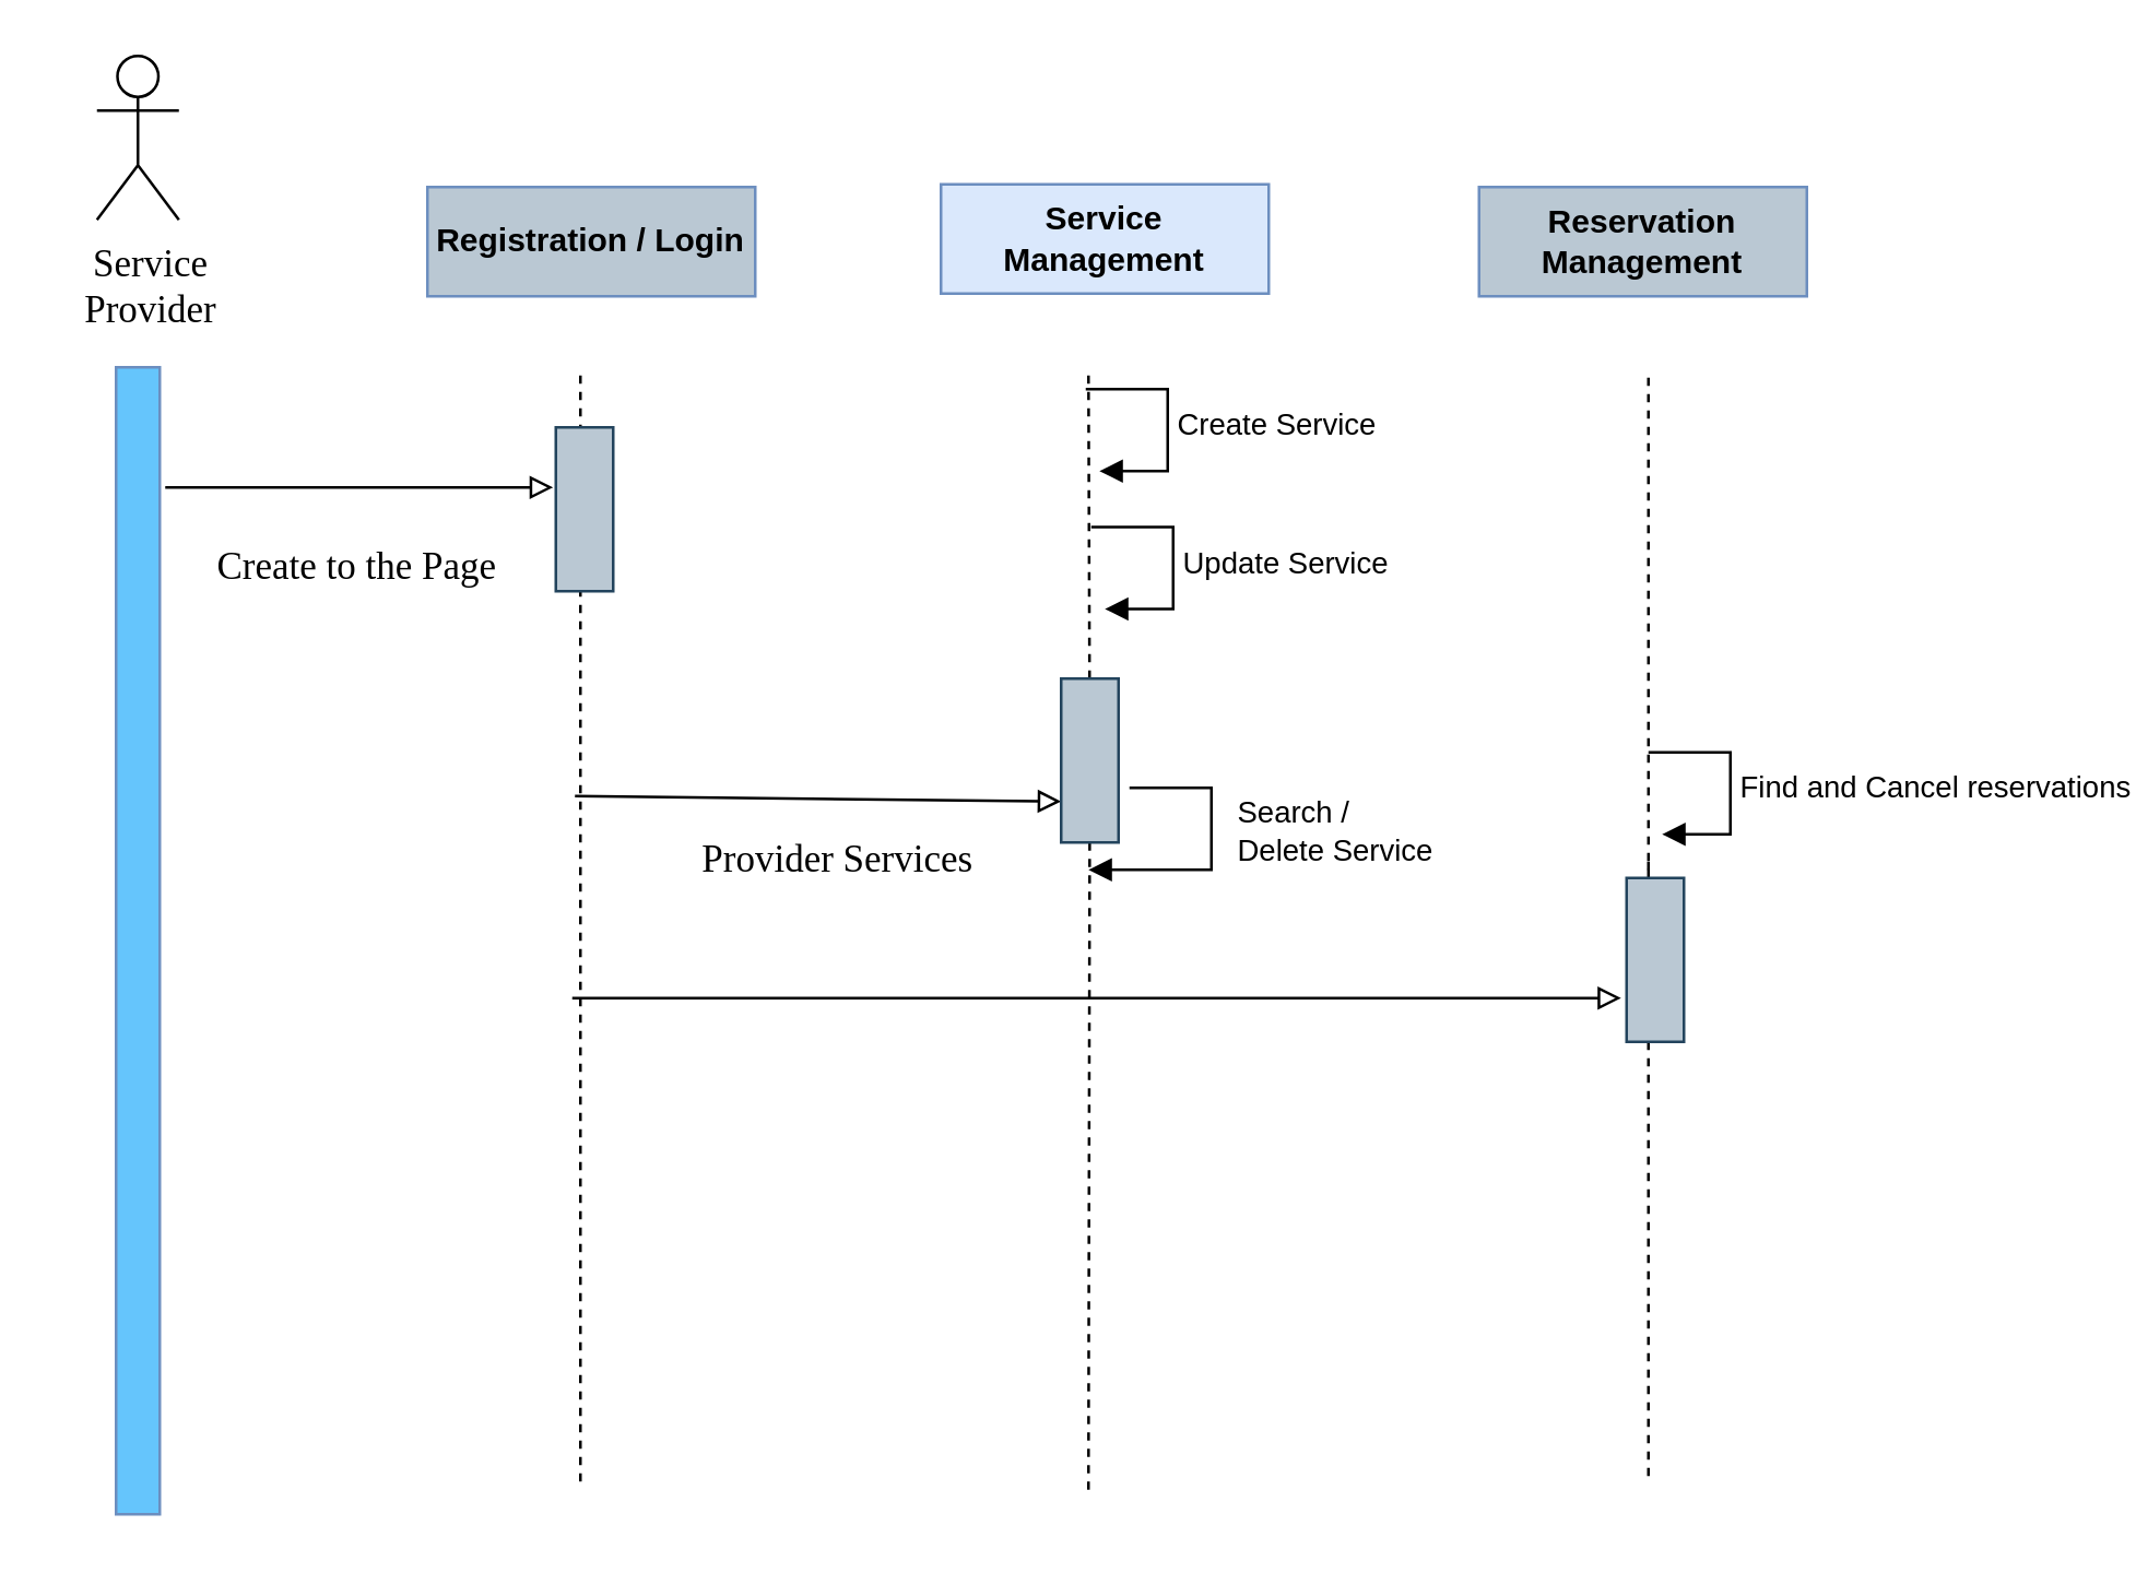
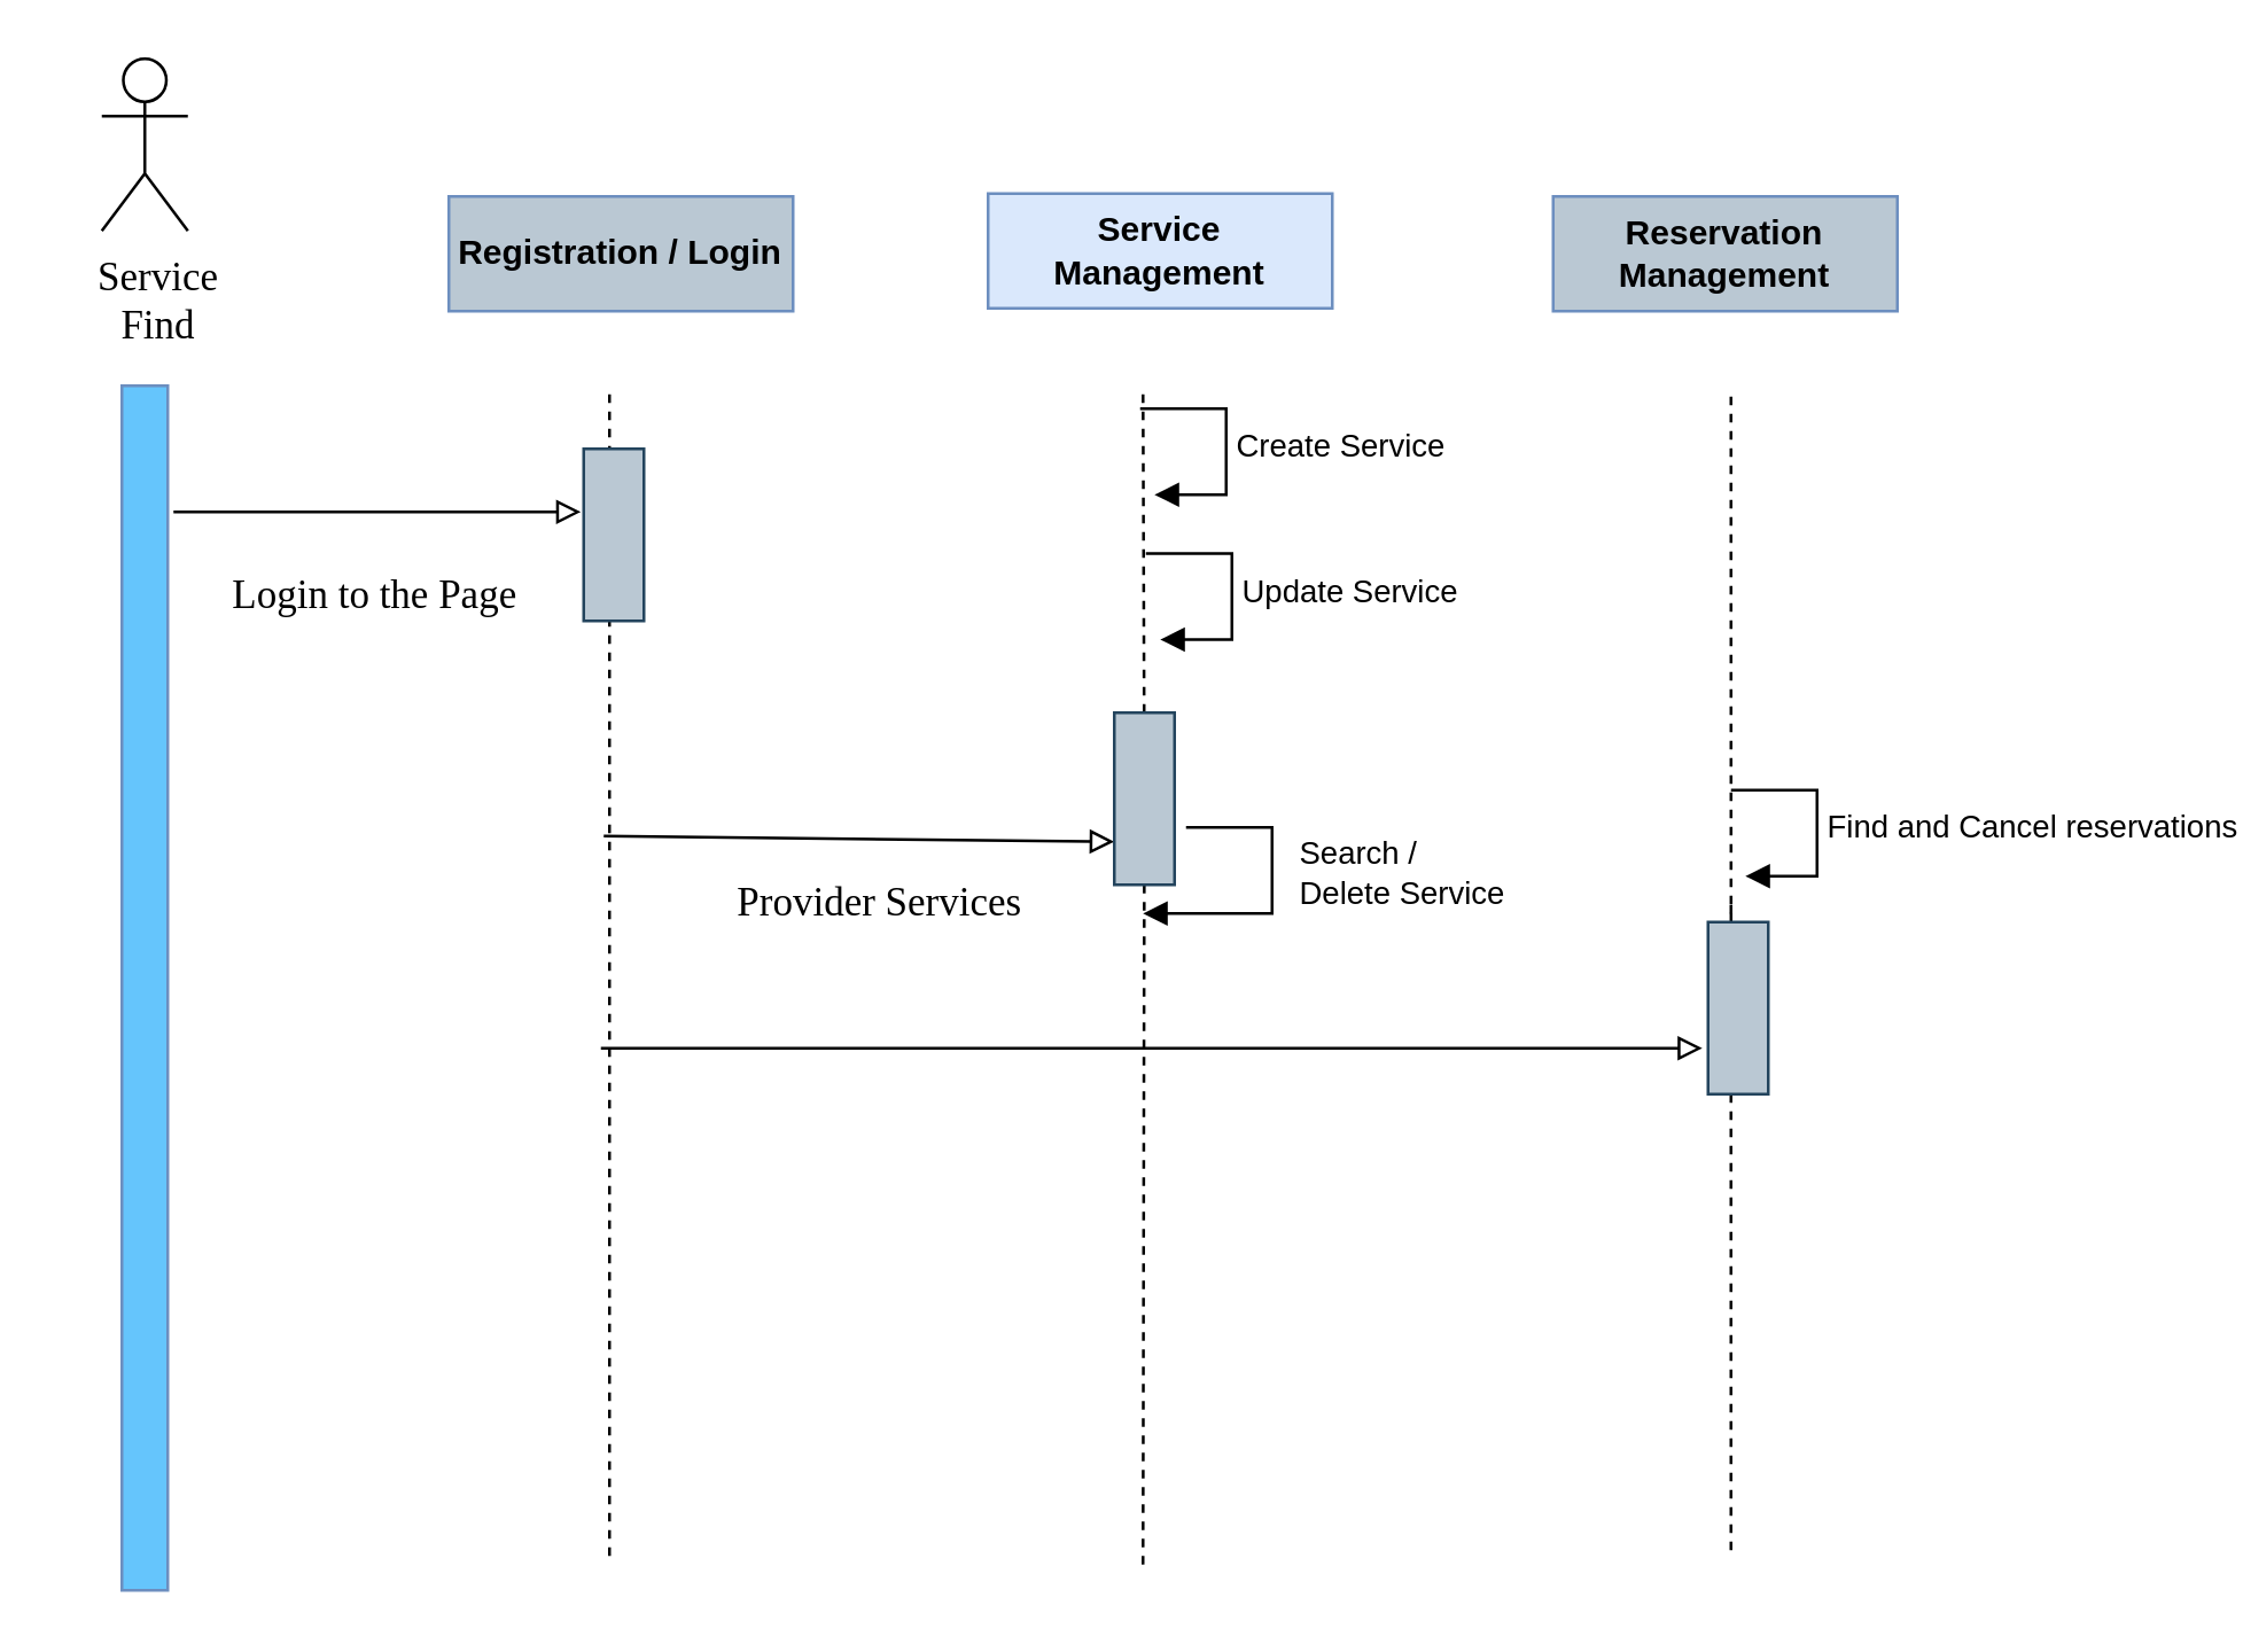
  <mxCell id="0" />
  <mxCell id="1" parent="0" />
- <mxCell id="2" value="&lt;font face=&quot;poppins&quot; style=&quot;font-size: 14px;&quot;&gt;Service Provider&lt;/font&gt;" style="text;html=1;strokeColor=none;fillColor=none;align=center;verticalAlign=middle;whiteSpace=wrap;rounded=0;fontStyle=0" vertex="1" parent="1"><mxGeometry x="20" y="80" width="70" height="49" as="geometry" /></mxCell>
+ <mxCell id="2" value="&lt;font face=&quot;poppins&quot; style=&quot;font-size: 14px;&quot;&gt;Service Find&lt;/font&gt;" style="text;html=1;strokeColor=none;fillColor=none;align=center;verticalAlign=middle;whiteSpace=wrap;rounded=0;fontStyle=0" vertex="1" parent="1"><mxGeometry x="20" y="80" width="70" height="49" as="geometry" /></mxCell>
  <mxCell id="3" value="" style="rounded=0;whiteSpace=wrap;html=1;fillColor=#65C5FC;strokeColor=#6c8ebf;" vertex="1" parent="1"><mxGeometry x="42" y="134" width="16" height="420" as="geometry" /></mxCell>
  <mxCell id="4" value="" style="shape=umlActor;verticalLabelPosition=bottom;verticalAlign=top;html=1;outlineConnect=0;" vertex="1" parent="1"><mxGeometry x="35" y="20" width="30" height="60" as="geometry" /></mxCell>
  <mxCell id="5" value="Registration / Login" style="rounded=0;whiteSpace=wrap;html=1;fillColor=#bac8d3;strokeColor=#6c8ebf;fontStyle=1;" vertex="1" parent="1"><mxGeometry x="156" y="68" width="120" height="40" as="geometry" /></mxCell>
  <mxCell id="6" value="Reservation Management" style="rounded=0;whiteSpace=wrap;html=1;fillColor=#bac8d3;strokeColor=#6c8ebf;fontStyle=1;" vertex="1" parent="1"><mxGeometry x="541" y="68" width="120" height="40" as="geometry" /></mxCell>
  <mxCell id="7" value="Service Management" style="rounded=0;whiteSpace=wrap;html=1;fillColor=#dae8fc;strokeColor=#6c8ebf;fontStyle=1" vertex="1" parent="1"><mxGeometry x="344" y="67" width="120" height="40" as="geometry" /></mxCell>
  <mxCell id="8" value="" style="endArrow=none;dashed=1;html=1;rounded=0;" edge="1" parent="1"><mxGeometry width="50" height="50" relative="1" as="geometry"><mxPoint x="212" y="542" as="sourcePoint" /><mxPoint x="212" y="134" as="targetPoint" /></mxGeometry></mxCell>
  <mxCell id="9" value="" style="endArrow=block;html=1;rounded=0;endFill=0;" edge="1" parent="1"><mxGeometry width="50" height="50" relative="1" as="geometry"><mxPoint x="60" y="178" as="sourcePoint" /><mxPoint x="202" y="178" as="targetPoint" /></mxGeometry></mxCell>
- <mxCell id="10" value="&lt;font face=&quot;poppins&quot; style=&quot;font-size: 14px;&quot;&gt;Create to the Page&lt;/font&gt;" style="text;html=1;strokeColor=none;fillColor=none;align=center;verticalAlign=middle;whiteSpace=wrap;rounded=0;fontStyle=0" vertex="1" parent="1"><mxGeometry x="65" y="183" width="131" height="49" as="geometry" /></mxCell>
+ <mxCell id="10" value="&lt;font face=&quot;poppins&quot; style=&quot;font-size: 14px;&quot;&gt;Login to the Page&lt;/font&gt;" style="text;html=1;strokeColor=none;fillColor=none;align=center;verticalAlign=middle;whiteSpace=wrap;rounded=0;fontStyle=0" vertex="1" parent="1"><mxGeometry x="65" y="183" width="131" height="49" as="geometry" /></mxCell>
  <mxCell id="11" value="" style="rounded=0;whiteSpace=wrap;html=1;fillColor=#bac8d3;strokeColor=#23445d;" vertex="1" parent="1"><mxGeometry x="203" y="156" width="21" height="60" as="geometry" /></mxCell>
  <mxCell id="12" value="" style="endArrow=block;html=1;rounded=0;endFill=0;entryX=0;entryY=0.75;entryDx=0;entryDy=0;" edge="1" parent="1" target="15"><mxGeometry width="50" height="50" relative="1" as="geometry"><mxPoint x="210" y="291" as="sourcePoint" /><mxPoint x="352" y="291" as="targetPoint" /></mxGeometry></mxCell>
  <mxCell id="13" value="" style="endArrow=none;dashed=1;html=1;rounded=0;" edge="1" parent="1" source="15"><mxGeometry width="50" height="50" relative="1" as="geometry"><mxPoint x="398" y="760" as="sourcePoint" /><mxPoint x="398" y="134" as="targetPoint" /></mxGeometry></mxCell>
  <mxCell id="14" value="" style="endArrow=none;dashed=1;html=1;rounded=0;" edge="1" parent="1" target="15"><mxGeometry width="50" height="50" relative="1" as="geometry"><mxPoint x="398" y="545" as="sourcePoint" /><mxPoint x="398" y="134" as="targetPoint" /></mxGeometry></mxCell>
  <mxCell id="15" value="" style="rounded=0;whiteSpace=wrap;html=1;fillColor=#bac8d3;strokeColor=#23445d;" vertex="1" parent="1"><mxGeometry x="388" y="248" width="21" height="60" as="geometry" /></mxCell>
  <mxCell id="16" value="&lt;font face=&quot;poppins&quot; style=&quot;font-size: 14px;&quot;&gt;Provider Services&lt;/font&gt;" style="text;html=1;strokeColor=none;fillColor=none;align=center;verticalAlign=middle;whiteSpace=wrap;rounded=0;fontStyle=0" vertex="1" parent="1"><mxGeometry x="241" y="290" width="131" height="49" as="geometry" /></mxCell>
  <mxCell id="17" value="Create Service" style="html=1;align=left;spacingLeft=2;endArrow=block;rounded=0;edgeStyle=orthogonalEdgeStyle;curved=0;rounded=0;" edge="1" parent="1"><mxGeometry relative="1" as="geometry"><mxPoint x="397" y="142" as="sourcePoint" /><Array as="points"><mxPoint x="427" y="172" /></Array><mxPoint x="402" y="172" as="targetPoint" /></mxGeometry></mxCell>
  <mxCell id="18" value="Update Service" style="html=1;align=left;spacingLeft=2;endArrow=block;rounded=0;edgeStyle=orthogonalEdgeStyle;curved=0;rounded=0;" edge="1" parent="1"><mxGeometry relative="1" as="geometry"><mxPoint x="399" y="192.5" as="sourcePoint" /><Array as="points"><mxPoint x="429" y="222.5" /></Array><mxPoint x="404" y="222.5" as="targetPoint" /></mxGeometry></mxCell>
  <mxCell id="19" value="Search / &lt;br&gt;Delete Service" style="html=1;align=left;spacingLeft=2;endArrow=block;rounded=0;edgeStyle=orthogonalEdgeStyle;curved=0;rounded=0;" edge="1" parent="1"><mxGeometry x="-0.124" y="6" relative="1" as="geometry"><mxPoint x="413" y="288" as="sourcePoint" /><Array as="points"><mxPoint x="443" y="288.5" /><mxPoint x="443" y="318.5" /></Array><mxPoint x="398" y="318" as="targetPoint" /><mxPoint as="offset" /></mxGeometry></mxCell>
  <mxCell id="20" value="" style="endArrow=block;html=1;rounded=0;endFill=0;entryX=0;entryY=0.75;entryDx=0;entryDy=0;" edge="1" parent="1"><mxGeometry width="50" height="50" relative="1" as="geometry"><mxPoint x="209" y="365" as="sourcePoint" /><mxPoint x="593" y="365" as="targetPoint" /></mxGeometry></mxCell>
  <mxCell id="21" value="" style="endArrow=none;dashed=1;html=1;rounded=0;exitX=0.382;exitY=-0.003;exitDx=0;exitDy=0;exitPerimeter=0;" edge="1" parent="1" source="24"><mxGeometry width="50" height="50" relative="1" as="geometry"><mxPoint x="603" y="250" as="sourcePoint" /><mxPoint x="603" y="136" as="targetPoint" /></mxGeometry></mxCell>
  <mxCell id="22" value="" style="endArrow=none;dashed=1;html=1;rounded=0;" edge="1" parent="1"><mxGeometry width="50" height="50" relative="1" as="geometry"><mxPoint x="603" y="540" as="sourcePoint" /><mxPoint x="603" y="313" as="targetPoint" /></mxGeometry></mxCell>
  <mxCell id="23" value="Find and Cancel reservations" style="html=1;align=left;spacingLeft=2;endArrow=block;rounded=0;edgeStyle=orthogonalEdgeStyle;curved=0;rounded=0;" edge="1" parent="1"><mxGeometry relative="1" as="geometry"><mxPoint x="603" y="275" as="sourcePoint" /><Array as="points"><mxPoint x="633" y="305" /></Array><mxPoint x="608" y="305" as="targetPoint" /></mxGeometry></mxCell>
  <mxCell id="24" value="" style="rounded=0;whiteSpace=wrap;html=1;fillColor=#bac8d3;strokeColor=#23445d;" vertex="1" parent="1"><mxGeometry x="595" y="321" width="21" height="60" as="geometry" /></mxCell>
